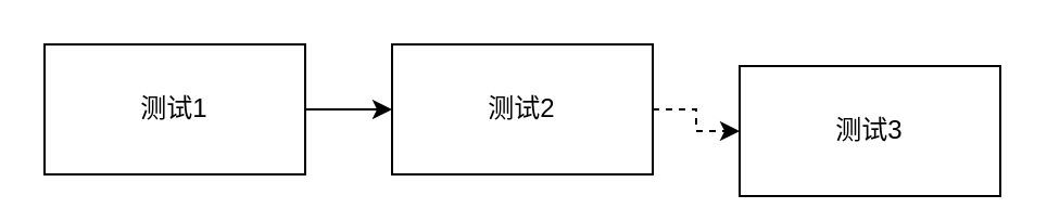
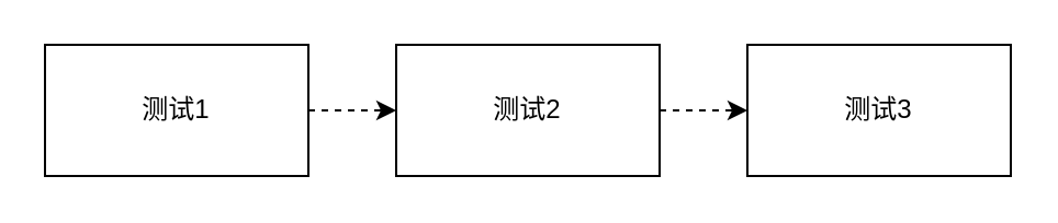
  <mxCell id="0" />
  <mxCell id="1" parent="0" />
- <mxCell id="2" style="edgeStyle=orthogonalEdgeStyle;rounded=0;orthogonalLoop=1;jettySize=auto;html=1;exitX=1;exitY=0.5;exitDx=0;exitDy=0;entryX=0;entryY=0.5;entryDx=0;entryDy=0;" edge="1" parent="1" source="3" target="5"><mxGeometry relative="1" as="geometry" /></mxCell>
+ <mxCell id="2" style="edgeStyle=orthogonalEdgeStyle;rounded=0;orthogonalLoop=1;jettySize=auto;html=1;exitX=1;exitY=0.5;exitDx=0;exitDy=0;entryX=0;entryY=0.5;entryDx=0;entryDy=0;dashed=1;" edge="1" parent="1" source="3" target="5"><mxGeometry relative="1" as="geometry" /></mxCell>
  <mxCell id="3" value="测试1" style="rounded=0;whiteSpace=wrap;html=1;" vertex="1" parent="1"><mxGeometry x="20" y="20" width="120" height="60" as="geometry" /></mxCell>
  <mxCell id="4" style="edgeStyle=orthogonalEdgeStyle;rounded=0;orthogonalLoop=1;jettySize=auto;html=1;exitX=1;exitY=0.5;exitDx=0;exitDy=0;entryX=0;entryY=0.5;entryDx=0;entryDy=0;dashed=1;" edge="1" parent="1" source="5" target="6"><mxGeometry relative="1" as="geometry" /></mxCell>
  <mxCell id="5" value="测试2" style="rounded=0;whiteSpace=wrap;html=1;" vertex="1" parent="1"><mxGeometry x="180" y="20" width="120" height="60" as="geometry" /></mxCell>
- <mxCell id="6" value="测试3" style="rounded=0;whiteSpace=wrap;html=1;" vertex="1" parent="1"><mxGeometry x="340" y="30" width="120" height="60" as="geometry" /></mxCell>
+ <mxCell id="6" value="测试3" style="rounded=0;whiteSpace=wrap;html=1;" vertex="1" parent="1"><mxGeometry x="340" y="20" width="120" height="60" as="geometry" /></mxCell>
